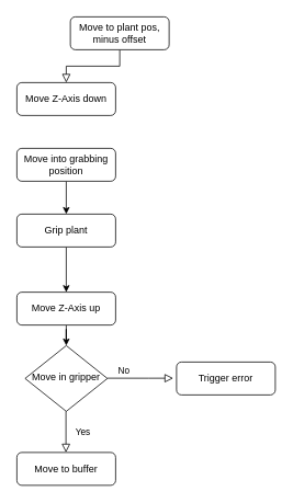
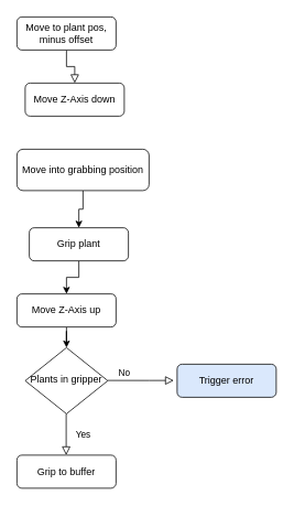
  <mxCell id="0" />
  <mxCell id="1" parent="0" />
  <mxCell id="2" value="" style="rounded=0;html=1;jettySize=auto;orthogonalLoop=1;fontSize=11;endArrow=block;endFill=0;endSize=8;strokeWidth=1;shadow=0;labelBackgroundColor=none;edgeStyle=orthogonalEdgeStyle;entryX=0.5;entryY=0;entryDx=0;entryDy=0;" parent="1" source="3" target="4" edge="1"><mxGeometry relative="1" as="geometry"><mxPoint x="80" y="90" as="targetPoint" /></mxGeometry></mxCell>
- <mxCell id="3" value="Move to plant pos, minus offset" style="rounded=1;whiteSpace=wrap;html=1;fontSize=12;glass=0;strokeWidth=1;shadow=0;" parent="1" vertex="1"><mxGeometry x="85" y="20" width="120" height="40" as="geometry" /></mxCell>
- <mxCell id="4" value="Move Z-Axis down" style="rounded=1;whiteSpace=wrap;html=1;fontSize=12;glass=0;strokeWidth=1;shadow=0;" vertex="1" parent="1"><mxGeometry x="20" y="100" width="120" height="40" as="geometry" /></mxCell>
+ <mxCell id="3" value="Move to plant pos, minus offset" style="rounded=1;whiteSpace=wrap;html=1;fontSize=12;glass=0;strokeWidth=1;shadow=0;" parent="1" vertex="1"><mxGeometry x="20" y="20" width="120" height="40" as="geometry" /></mxCell>
+ <mxCell id="4" value="Move Z-Axis down" style="rounded=1;whiteSpace=wrap;html=1;fontSize=12;glass=0;strokeWidth=1;shadow=0;" vertex="1" parent="1"><mxGeometry x="30" y="100" width="120" height="40" as="geometry" /></mxCell>
  <mxCell id="5" value="" style="edgeStyle=orthogonalEdgeStyle;rounded=0;orthogonalLoop=1;jettySize=auto;html=1;" edge="1" parent="1" source="6" target="8"><mxGeometry relative="1" as="geometry" /></mxCell>
- <mxCell id="6" value="Move into grabbing position" style="rounded=1;whiteSpace=wrap;html=1;fontSize=12;glass=0;strokeWidth=1;shadow=0;" vertex="1" parent="1"><mxGeometry x="20" y="180" width="120" height="40" as="geometry" /></mxCell>
+ <mxCell id="6" value="Move into grabbing position" style="rounded=1;whiteSpace=wrap;html=1;fontSize=12;glass=0;strokeWidth=1;shadow=0;" vertex="1" parent="1"><mxGeometry x="20" y="180" width="160" height="50" as="geometry" /></mxCell>
  <mxCell id="7" value="" style="edgeStyle=orthogonalEdgeStyle;rounded=0;orthogonalLoop=1;jettySize=auto;html=1;" edge="1" parent="1" source="8" target="10"><mxGeometry relative="1" as="geometry" /></mxCell>
- <mxCell id="8" value="Grip plant" style="rounded=1;whiteSpace=wrap;html=1;fontSize=12;glass=0;strokeWidth=1;shadow=0;" vertex="1" parent="1"><mxGeometry x="20" y="260" width="120" height="40" as="geometry" /></mxCell>
+ <mxCell id="8" value="Grip plant" style="rounded=1;whiteSpace=wrap;html=1;fontSize=12;glass=0;strokeWidth=1;shadow=0;" vertex="1" parent="1"><mxGeometry x="35" y="275" width="120" height="40" as="geometry" /></mxCell>
  <mxCell id="9" value="" style="edgeStyle=orthogonalEdgeStyle;rounded=0;orthogonalLoop=1;jettySize=auto;html=1;" edge="1" parent="1" source="10" target="11"><mxGeometry relative="1" as="geometry" /></mxCell>
  <mxCell id="10" value="Move Z-Axis up" style="rounded=1;whiteSpace=wrap;html=1;fontSize=12;glass=0;strokeWidth=1;shadow=0;" vertex="1" parent="1"><mxGeometry x="20" y="355" width="120" height="40" as="geometry" /></mxCell>
- <mxCell id="11" value="Move in gripper" style="rhombus;whiteSpace=wrap;html=1;shadow=0;fontFamily=Helvetica;fontSize=12;align=center;strokeWidth=1;spacing=6;spacingTop=-4;" vertex="1" parent="1"><mxGeometry x="30" y="420" width="100" height="80" as="geometry" /></mxCell>
+ <mxCell id="11" value="Plants in gripper" style="rhombus;whiteSpace=wrap;html=1;shadow=0;fontFamily=Helvetica;fontSize=12;align=center;strokeWidth=1;spacing=6;spacingTop=-4;" vertex="1" parent="1"><mxGeometry x="30" y="420" width="100" height="80" as="geometry" /></mxCell>
  <mxCell id="12" value="No" style="edgeStyle=orthogonalEdgeStyle;rounded=0;html=1;jettySize=auto;orthogonalLoop=1;fontSize=11;endArrow=block;endFill=0;endSize=8;strokeWidth=1;shadow=0;labelBackgroundColor=none;" edge="1" parent="1"><mxGeometry x="-0.125" y="18" relative="1" as="geometry"><mxPoint x="-15" y="8" as="offset" /><mxPoint x="129.997" y="459.654" as="sourcePoint" /><mxPoint x="210" y="459.67" as="targetPoint" /><Array as="points"><mxPoint x="180" y="459.67" /></Array></mxGeometry></mxCell>
- <mxCell id="13" value="Trigger error" style="rounded=1;whiteSpace=wrap;html=1;fontSize=12;glass=0;strokeWidth=1;shadow=0;" vertex="1" parent="1"><mxGeometry x="214" y="440" width="120" height="40" as="geometry" /></mxCell>
+ <mxCell id="13" value="Trigger error" style="rounded=1;whiteSpace=wrap;html=1;fontSize=12;glass=0;strokeWidth=1;shadow=0;fillColor=#dae8fc;" vertex="1" parent="1"><mxGeometry x="214" y="440" width="120" height="40" as="geometry" /></mxCell>
  <mxCell id="14" value="Yes" style="rounded=0;html=1;jettySize=auto;orthogonalLoop=1;fontSize=11;endArrow=block;endFill=0;endSize=8;strokeWidth=1;shadow=0;labelBackgroundColor=none;edgeStyle=orthogonalEdgeStyle;" edge="1" parent="1"><mxGeometry y="20" relative="1" as="geometry"><mxPoint as="offset" /><mxPoint x="79.66" y="500" as="sourcePoint" /><mxPoint x="79.66" y="550" as="targetPoint" /></mxGeometry></mxCell>
- <mxCell id="15" value="Move to buffer" style="rounded=1;whiteSpace=wrap;html=1;fontSize=12;glass=0;strokeWidth=1;shadow=0;" vertex="1" parent="1"><mxGeometry x="20" y="550" width="120" height="40" as="geometry" /></mxCell>
+ <mxCell id="15" value="Grip to buffer" style="rounded=1;whiteSpace=wrap;html=1;fontSize=12;glass=0;strokeWidth=1;shadow=0;" vertex="1" parent="1"><mxGeometry x="20" y="550" width="120" height="40" as="geometry" /></mxCell>
